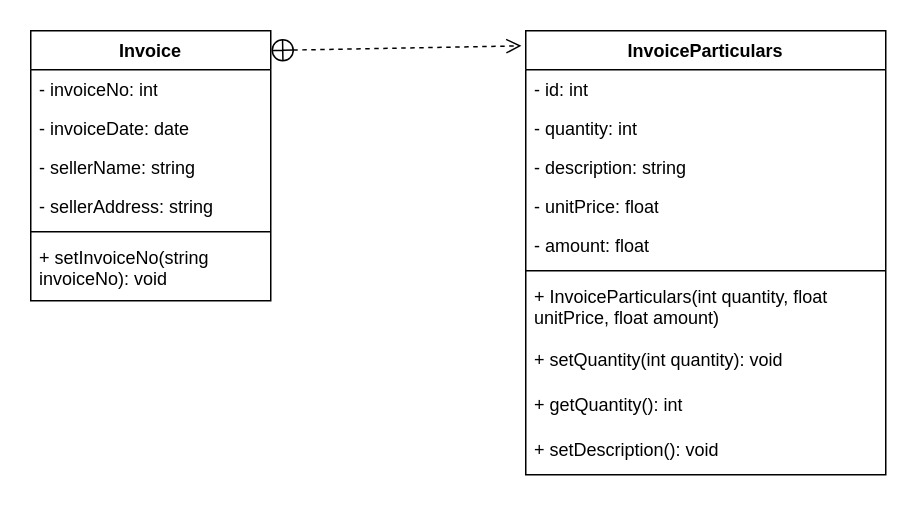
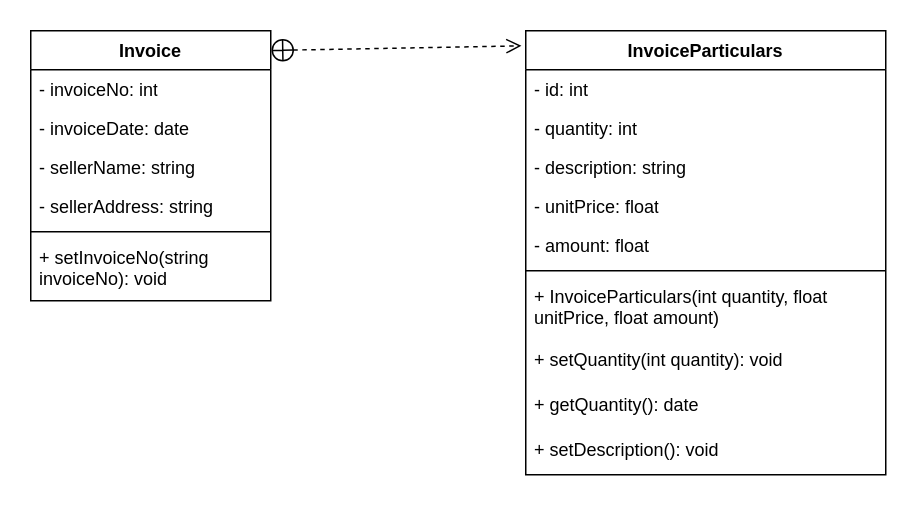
  <mxCell id="0" />
  <mxCell id="1" parent="0" />
  <mxCell id="2" value="Invoice" style="swimlane;fontStyle=1;align=center;verticalAlign=top;childLayout=stackLayout;horizontal=1;startSize=26;horizontalStack=0;resizeParent=1;resizeParentMax=0;resizeLast=0;collapsible=1;marginBottom=0;whiteSpace=wrap;html=1;" parent="1" vertex="1"><mxGeometry x="20" y="20" width="160" height="180" as="geometry" /></mxCell>
  <mxCell id="3" value="- invoiceNo: int" style="text;strokeColor=none;fillColor=none;align=left;verticalAlign=top;spacingLeft=4;spacingRight=4;overflow=hidden;rotatable=0;points=[[0,0.5],[1,0.5]];portConstraint=eastwest;whiteSpace=wrap;html=1;" parent="2" vertex="1"><mxGeometry y="26" width="160" height="26" as="geometry" /></mxCell>
  <mxCell id="4" value="- invoiceDate: date" style="text;strokeColor=none;fillColor=none;align=left;verticalAlign=top;spacingLeft=4;spacingRight=4;overflow=hidden;rotatable=0;points=[[0,0.5],[1,0.5]];portConstraint=eastwest;whiteSpace=wrap;html=1;" parent="2" vertex="1"><mxGeometry y="52" width="160" height="26" as="geometry" /></mxCell>
  <mxCell id="5" value="- sellerName: string" style="text;strokeColor=none;fillColor=none;align=left;verticalAlign=top;spacingLeft=4;spacingRight=4;overflow=hidden;rotatable=0;points=[[0,0.5],[1,0.5]];portConstraint=eastwest;whiteSpace=wrap;html=1;" parent="2" vertex="1"><mxGeometry y="78" width="160" height="26" as="geometry" /></mxCell>
  <mxCell id="6" value="- sellerAddress: string" style="text;strokeColor=none;fillColor=none;align=left;verticalAlign=top;spacingLeft=4;spacingRight=4;overflow=hidden;rotatable=0;points=[[0,0.5],[1,0.5]];portConstraint=eastwest;whiteSpace=wrap;html=1;" parent="2" vertex="1"><mxGeometry y="104" width="160" height="26" as="geometry" /></mxCell>
  <mxCell id="7" value="" style="line;strokeWidth=1;fillColor=none;align=left;verticalAlign=middle;spacingTop=-1;spacingLeft=3;spacingRight=3;rotatable=0;labelPosition=right;points=[];portConstraint=eastwest;strokeColor=inherit;" parent="2" vertex="1"><mxGeometry y="130" width="160" height="8" as="geometry" /></mxCell>
  <mxCell id="8" value="+ setInvoiceNo(string invoiceNo): void" style="text;strokeColor=none;fillColor=none;align=left;verticalAlign=top;spacingLeft=4;spacingRight=4;overflow=hidden;rotatable=0;points=[[0,0.5],[1,0.5]];portConstraint=eastwest;whiteSpace=wrap;html=1;" parent="2" vertex="1"><mxGeometry y="138" width="160" height="42" as="geometry" /></mxCell>
  <mxCell id="9" value="InvoiceParticulars" style="swimlane;fontStyle=1;align=center;verticalAlign=top;childLayout=stackLayout;horizontal=1;startSize=26;horizontalStack=0;resizeParent=1;resizeParentMax=0;resizeLast=0;collapsible=1;marginBottom=0;whiteSpace=wrap;html=1;" parent="1" vertex="1"><mxGeometry x="350" y="20" width="240" height="296" as="geometry" /></mxCell>
  <mxCell id="10" value="- id: int" style="text;strokeColor=none;fillColor=none;align=left;verticalAlign=top;spacingLeft=4;spacingRight=4;overflow=hidden;rotatable=0;points=[[0,0.5],[1,0.5]];portConstraint=eastwest;whiteSpace=wrap;html=1;" parent="9" vertex="1"><mxGeometry y="26" width="240" height="26" as="geometry" /></mxCell>
  <mxCell id="11" value="- quantity: int" style="text;strokeColor=none;fillColor=none;align=left;verticalAlign=top;spacingLeft=4;spacingRight=4;overflow=hidden;rotatable=0;points=[[0,0.5],[1,0.5]];portConstraint=eastwest;whiteSpace=wrap;html=1;" parent="9" vertex="1"><mxGeometry y="52" width="240" height="26" as="geometry" /></mxCell>
  <mxCell id="12" value="- description: string" style="text;strokeColor=none;fillColor=none;align=left;verticalAlign=top;spacingLeft=4;spacingRight=4;overflow=hidden;rotatable=0;points=[[0,0.5],[1,0.5]];portConstraint=eastwest;whiteSpace=wrap;html=1;" parent="9" vertex="1"><mxGeometry y="78" width="240" height="26" as="geometry" /></mxCell>
  <mxCell id="13" value="- unitPrice: float" style="text;strokeColor=none;fillColor=none;align=left;verticalAlign=top;spacingLeft=4;spacingRight=4;overflow=hidden;rotatable=0;points=[[0,0.5],[1,0.5]];portConstraint=eastwest;whiteSpace=wrap;html=1;" parent="9" vertex="1"><mxGeometry y="104" width="240" height="26" as="geometry" /></mxCell>
  <mxCell id="14" value="- amount: float" style="text;strokeColor=none;fillColor=none;align=left;verticalAlign=top;spacingLeft=4;spacingRight=4;overflow=hidden;rotatable=0;points=[[0,0.5],[1,0.5]];portConstraint=eastwest;whiteSpace=wrap;html=1;" parent="9" vertex="1"><mxGeometry y="130" width="240" height="26" as="geometry" /></mxCell>
  <mxCell id="15" value="" style="line;strokeWidth=1;fillColor=none;align=left;verticalAlign=middle;spacingTop=-1;spacingLeft=3;spacingRight=3;rotatable=0;labelPosition=right;points=[];portConstraint=eastwest;strokeColor=inherit;" parent="9" vertex="1"><mxGeometry y="156" width="240" height="8" as="geometry" /></mxCell>
  <mxCell id="16" value="+ InvoiceParticulars(int quantity, float unitPrice, float amount)" style="text;strokeColor=none;fillColor=none;align=left;verticalAlign=top;spacingLeft=4;spacingRight=4;overflow=hidden;rotatable=0;points=[[0,0.5],[1,0.5]];portConstraint=eastwest;whiteSpace=wrap;html=1;" parent="9" vertex="1"><mxGeometry y="164" width="240" height="42" as="geometry" /></mxCell>
  <mxCell id="17" value="+ setQuantity(int quantity): void" style="text;strokeColor=none;fillColor=none;align=left;verticalAlign=top;spacingLeft=4;spacingRight=4;overflow=hidden;rotatable=0;points=[[0,0.5],[1,0.5]];portConstraint=eastwest;whiteSpace=wrap;html=1;" parent="9" vertex="1"><mxGeometry y="206" width="240" height="30" as="geometry" /></mxCell>
- <mxCell id="18" value="+ getQuantity(): int" style="text;strokeColor=none;fillColor=none;align=left;verticalAlign=top;spacingLeft=4;spacingRight=4;overflow=hidden;rotatable=0;points=[[0,0.5],[1,0.5]];portConstraint=eastwest;whiteSpace=wrap;html=1;" parent="9" vertex="1"><mxGeometry y="236" width="240" height="30" as="geometry" /></mxCell>
+ <mxCell id="18" value="+ getQuantity(): date" style="text;strokeColor=none;fillColor=none;align=left;verticalAlign=top;spacingLeft=4;spacingRight=4;overflow=hidden;rotatable=0;points=[[0,0.5],[1,0.5]];portConstraint=eastwest;whiteSpace=wrap;html=1;" parent="9" vertex="1"><mxGeometry y="236" width="240" height="30" as="geometry" /></mxCell>
  <mxCell id="19" value="+ setDescription(): void" style="text;strokeColor=none;fillColor=none;align=left;verticalAlign=top;spacingLeft=4;spacingRight=4;overflow=hidden;rotatable=0;points=[[0,0.5],[1,0.5]];portConstraint=eastwest;whiteSpace=wrap;html=1;" parent="9" vertex="1"><mxGeometry y="266" width="240" height="30" as="geometry" /></mxCell>
  <mxCell id="20" value="" style="endArrow=open;startArrow=circlePlus;endFill=0;startFill=0;endSize=8;html=1;rounded=0;exitX=1;exitY=0.073;exitDx=0;exitDy=0;exitPerimeter=0;entryX=-0.012;entryY=0.034;entryDx=0;entryDy=0;entryPerimeter=0;dashed=1;" parent="1" source="2" target="9" edge="1"><mxGeometry width="160" relative="1" as="geometry"><mxPoint x="230" y="170" as="sourcePoint" /><mxPoint x="390" y="170" as="targetPoint" /></mxGeometry></mxCell>
